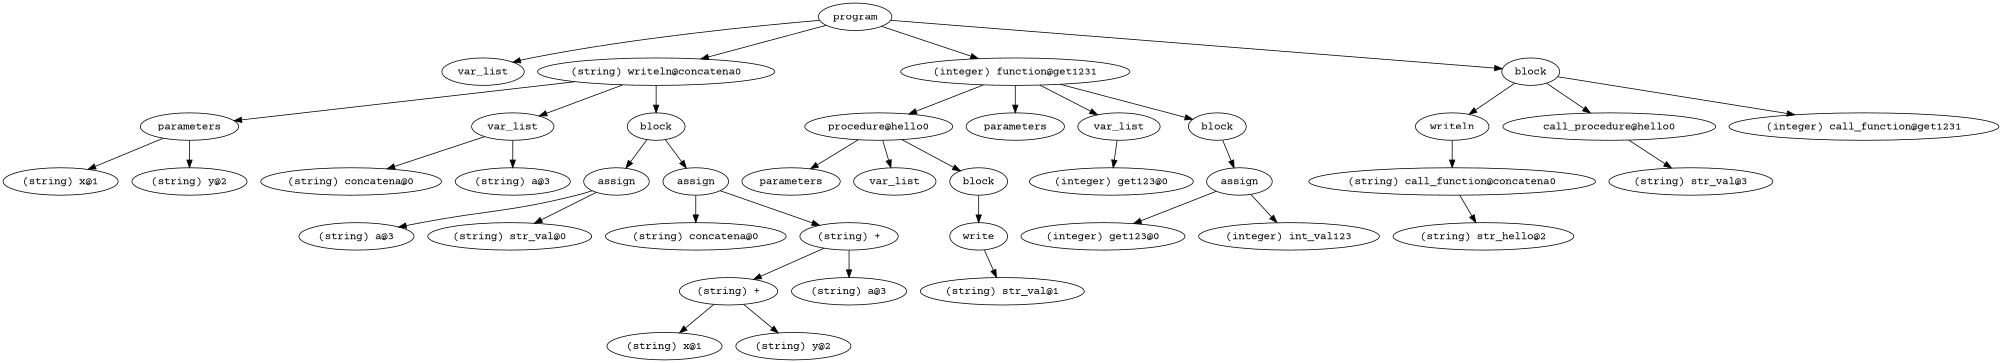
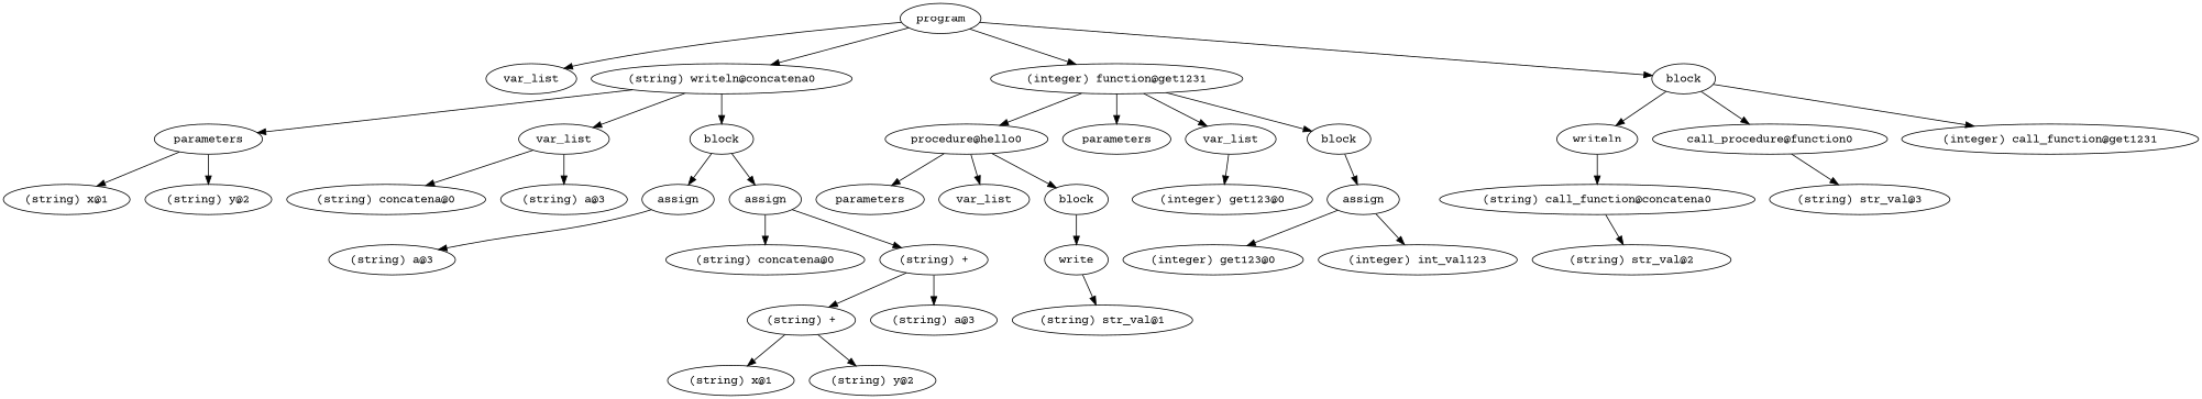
  digraph {
    fontname="Courier Prime"
    ordering=out
    node [fontname="Courier Prime"]
    edge [fontname="Courier Prime"]
    n1 [label=program]
    n2 [label=var_list]
    n3 [label="(string) writeln@concatena0"]
    n4 [label="(integer) function@get1231"]
    n5 [label=block]
    n6 [label=parameters]
    n7 [label=var_list]
    n8 [label=block]
    n9 [label="procedure@hello0"]
    n10 [label=parameters]
    n11 [label=var_list]
    n12 [label=block]
    n13 [label=parameters]
    n14 [label=var_list]
    n15 [label=block]
    n16 [label=writeln]
-   n17 [label="call_procedure@hello0"]
+   n17 [label="call_procedure@function0"]
    n18 [label="(integer) call_function@get1231"]
    n19 [label="(string) x@1"]
    n20 [label="(string) y@2"]
    n21 [label="(string) concatena@0"]
    n22 [label="(string) a@3"]
    n23 [label=assign]
    n24 [label=assign]
    n25 [label="(string) a@3"]
-   n26 [label="(string) str_val@0"]
    n27 [label="(string) concatena@0"]
    n28 [label="(string) +"]
    n29 [label="(string) +"]
    n30 [label="(string) a@3"]
    n31 [label="(string) x@1"]
    n32 [label="(string) y@2"]
    n33 [label=write]
    n34 [label="(string) str_val@1"]
    n35 [label="(integer) get123@0"]
    n36 [label=assign]
    n37 [label="(integer) get123@0"]
    n38 [label="(integer) int_val123"]
    n39 [label="(string) call_function@concatena0"]
    n40 [label="(string) str_val@3"]
-   n41 [label="(string) str_hello@2"]
+   n41 [label="(string) str_val@2"]
    n1 -> n2
    n1 -> n3
    n1 -> n4
    n1 -> n5
    n3 -> n6
    n3 -> n7
    n3 -> n8
    n4 -> n9
    n4 -> n13
    n4 -> n14
    n4 -> n15
    n5 -> n16
    n5 -> n17
    n5 -> n18
    n6 -> n19
    n6 -> n20
    n7 -> n21
    n7 -> n22
    n8 -> n23
    n8 -> n24
    n9 -> n10
    n9 -> n11
    n9 -> n12
    n12 -> n33
    n14 -> n35
    n15 -> n36
    n16 -> n39
    n17 -> n40
    n23 -> n25
-   n23 -> n26
    n24 -> n27
    n24 -> n28
    n28 -> n29
    n28 -> n30
    n29 -> n31
    n29 -> n32
    n33 -> n34
    n36 -> n37
    n36 -> n38
    n39 -> n41
  }
